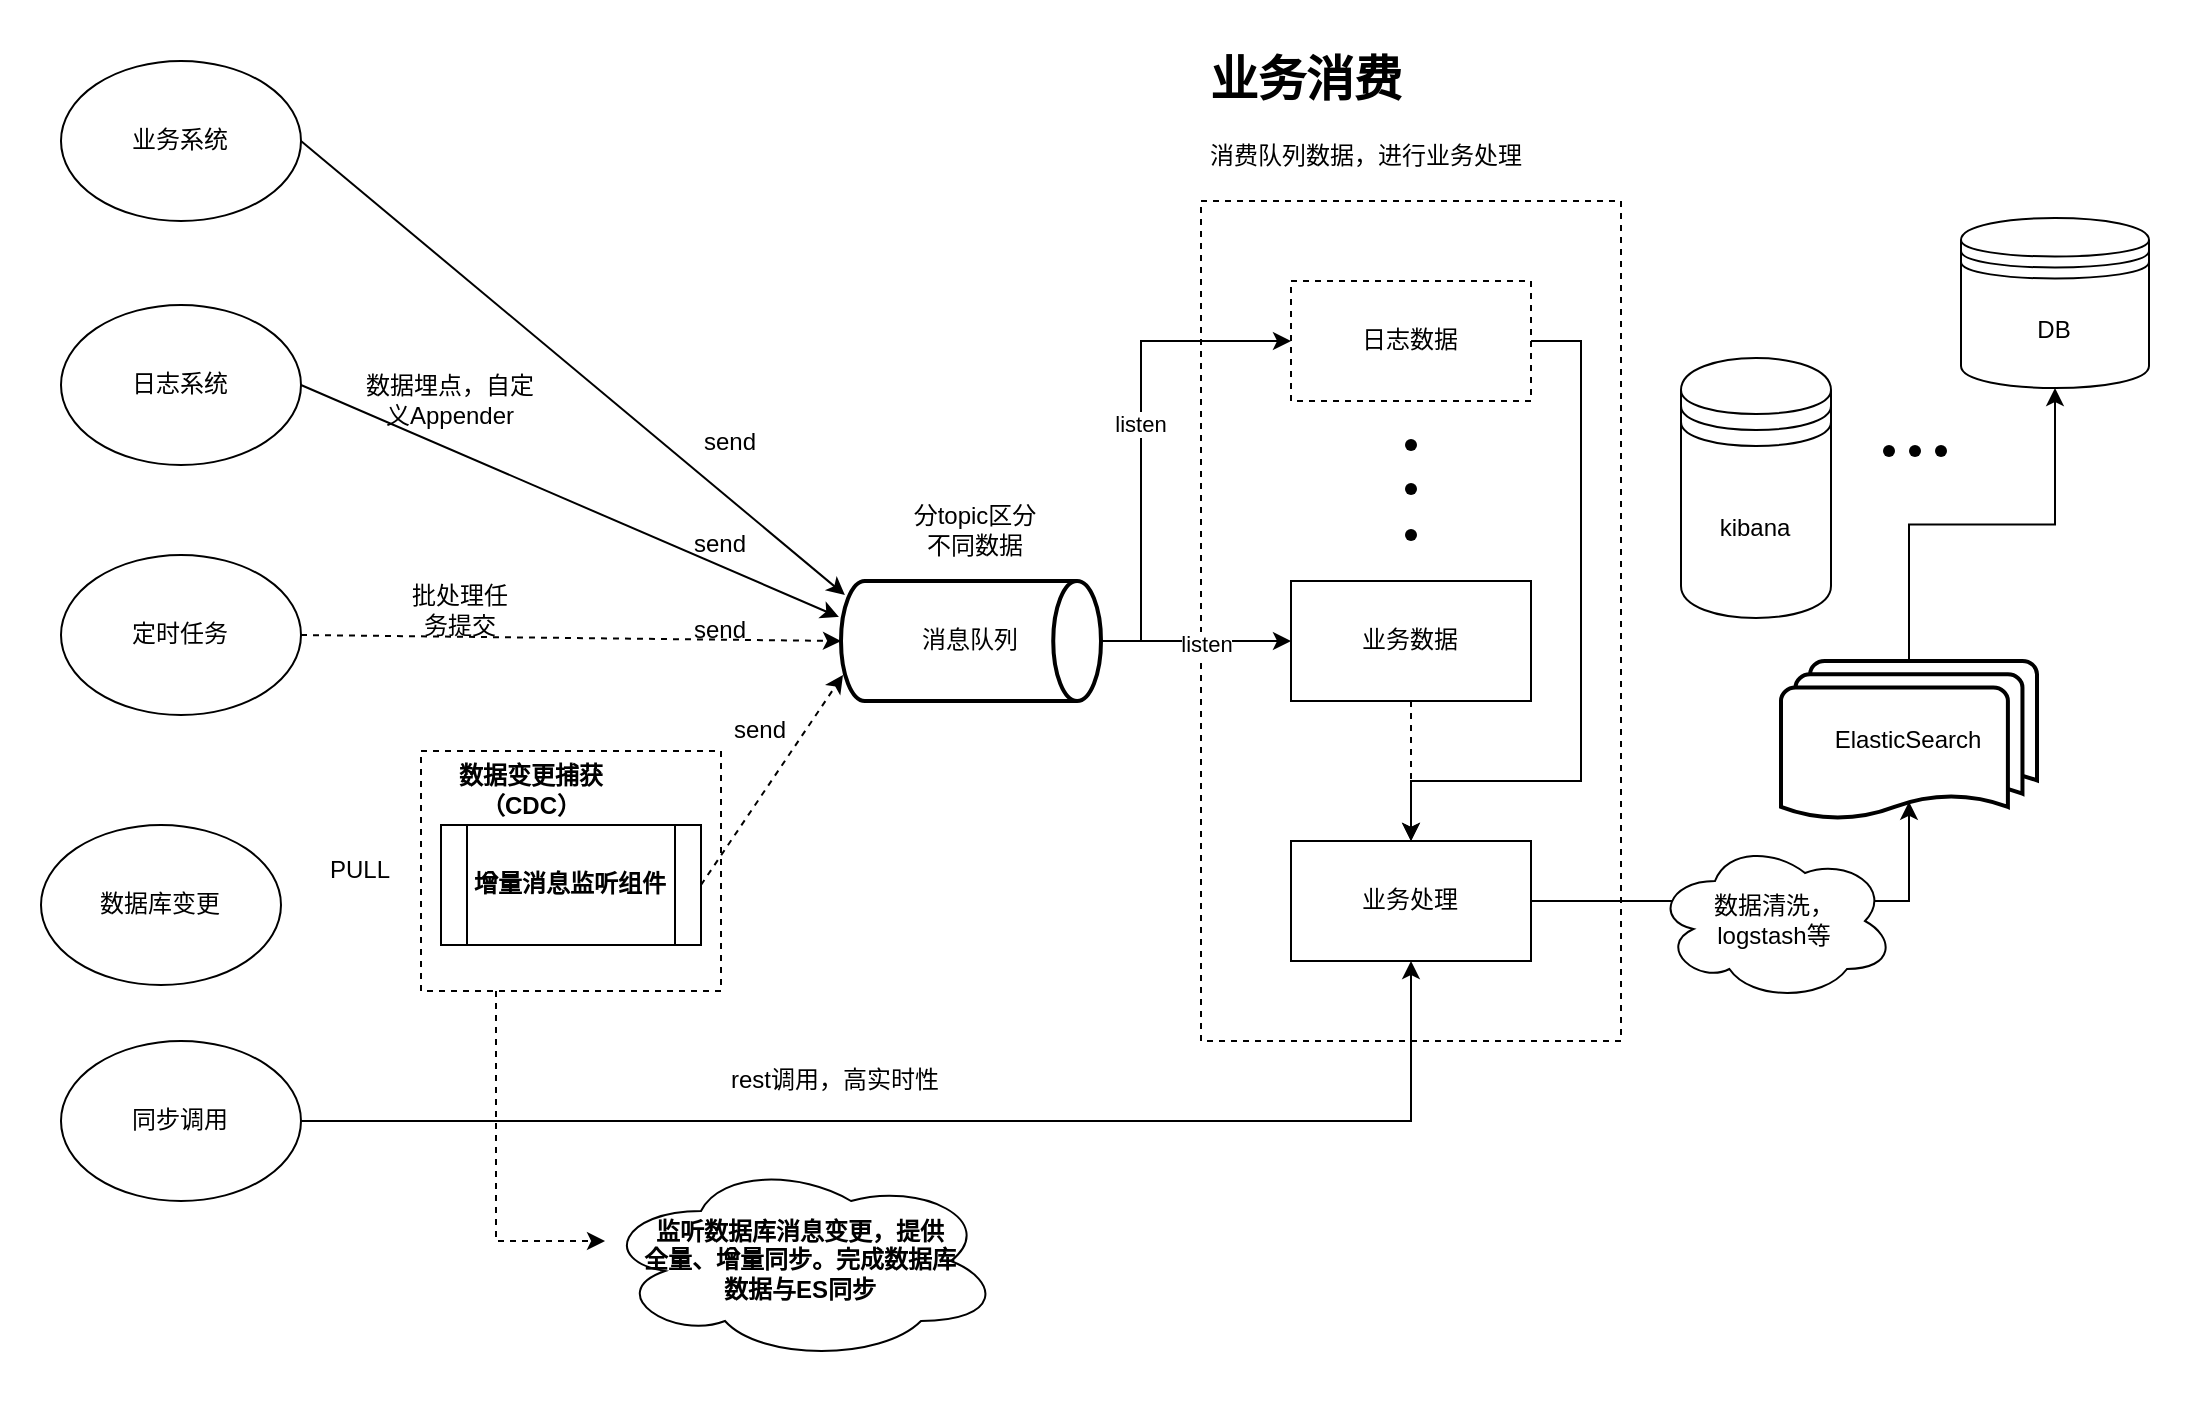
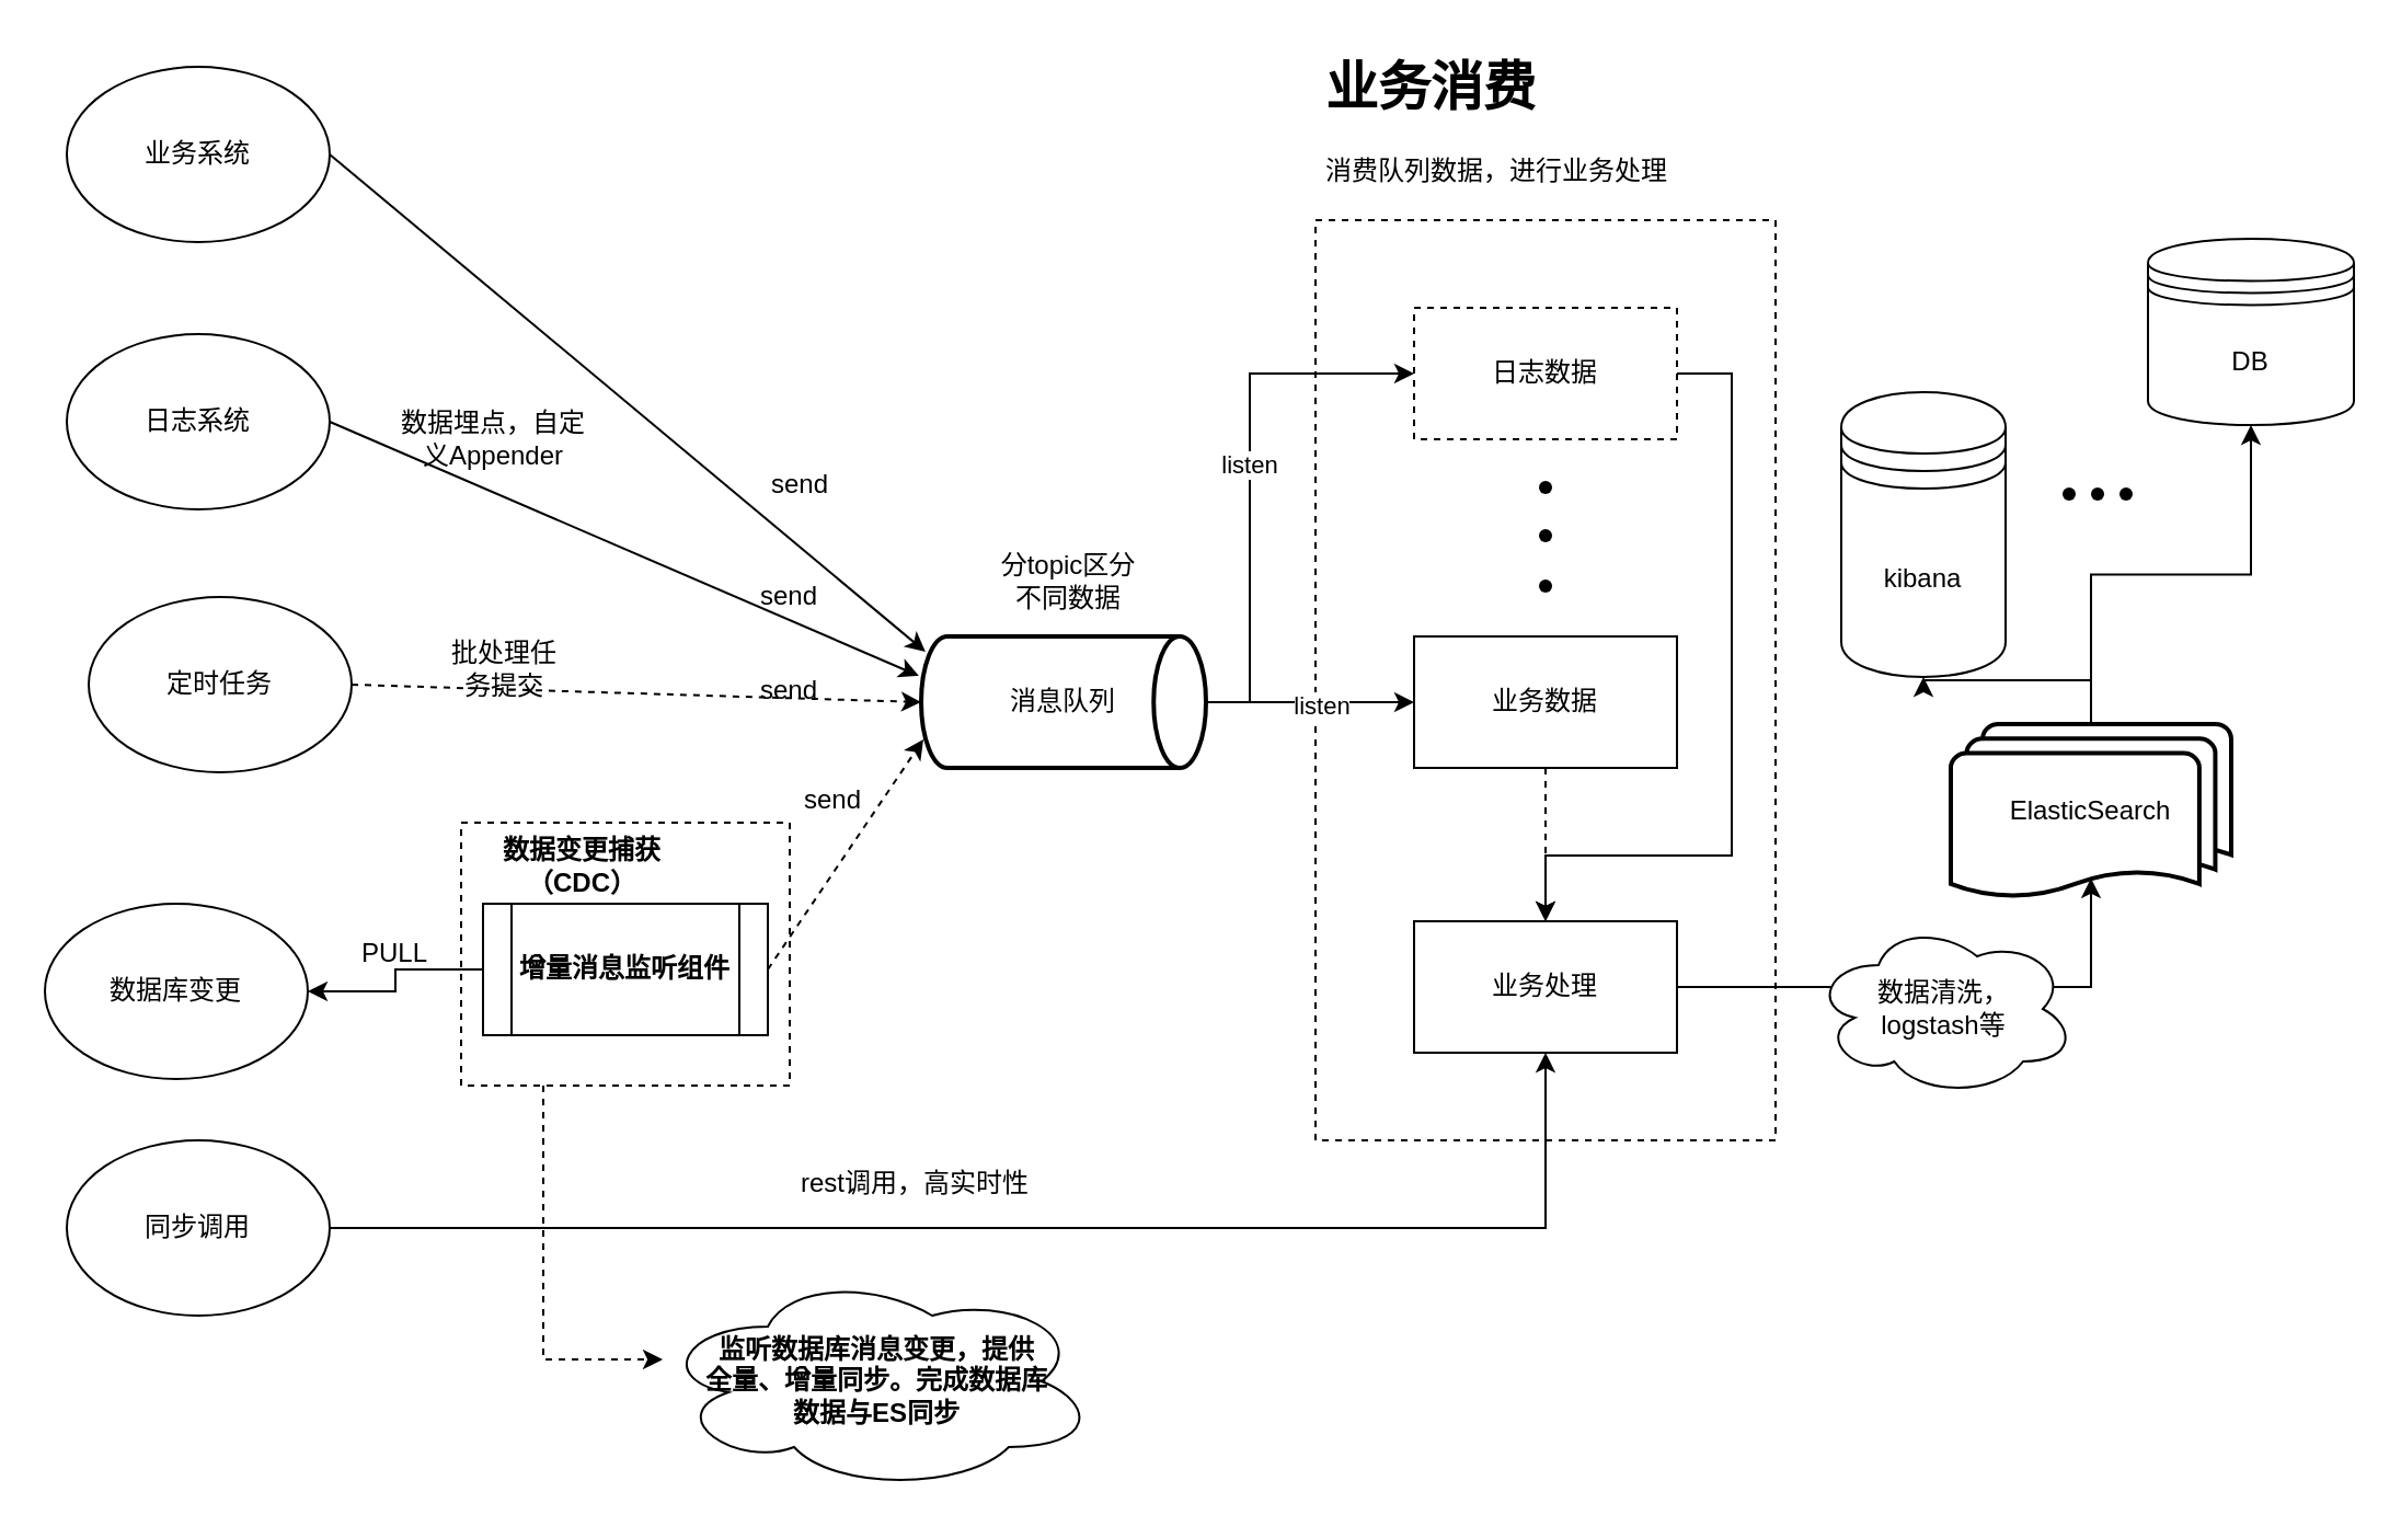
  <mxCell id="0" />
  <mxCell id="1" parent="0" />
  <mxCell id="2" style="edgeStyle=orthogonalEdgeStyle;rounded=0;orthogonalLoop=1;jettySize=auto;html=1;exitX=0.25;exitY=1;exitDx=0;exitDy=0;dashed=1;" edge="1" parent="1" source="3" target="51"><mxGeometry relative="1" as="geometry"><Array as="points"><mxPoint x="248" y="620" /></Array></mxGeometry></mxCell>
  <mxCell id="3" value="" style="rounded=0;whiteSpace=wrap;html=1;dashed=1;" vertex="1" parent="1"><mxGeometry x="210" y="375" width="150" height="120" as="geometry" /></mxCell>
  <mxCell id="4" value="" style="rounded=0;whiteSpace=wrap;html=1;dashed=1;" parent="1" vertex="1"><mxGeometry x="600" y="100" width="210" height="420" as="geometry" /></mxCell>
  <mxCell id="5" style="rounded=0;orthogonalLoop=1;jettySize=auto;html=1;exitX=1;exitY=0.5;exitDx=0;exitDy=0;entryX=-0.008;entryY=0.3;entryDx=0;entryDy=0;entryPerimeter=0;" parent="1" source="6" target="15" edge="1"><mxGeometry relative="1" as="geometry" /></mxCell>
  <mxCell id="6" value="日志系统" style="ellipse;whiteSpace=wrap;html=1;" parent="1" vertex="1"><mxGeometry x="30" y="152" width="120" height="80" as="geometry" /></mxCell>
  <mxCell id="7" style="edgeStyle=orthogonalEdgeStyle;rounded=0;orthogonalLoop=1;jettySize=auto;html=1;exitX=1;exitY=0.5;exitDx=0;exitDy=0;entryX=0.5;entryY=1;entryDx=0;entryDy=0;" parent="1" source="8" target="34" edge="1"><mxGeometry relative="1" as="geometry"><Array as="points"><mxPoint x="705" y="560" /></Array></mxGeometry></mxCell>
  <mxCell id="8" value="同步调用" style="ellipse;whiteSpace=wrap;html=1;" parent="1" vertex="1"><mxGeometry x="30" y="520" width="120" height="80" as="geometry" /></mxCell>
  <mxCell id="9" value="数据库变更" style="ellipse;whiteSpace=wrap;html=1;" parent="1" vertex="1"><mxGeometry x="20" y="412" width="120" height="80" as="geometry" /></mxCell>
  <mxCell id="10" style="rounded=0;orthogonalLoop=1;jettySize=auto;html=1;exitX=1;exitY=0.5;exitDx=0;exitDy=0;entryX=0;entryY=0.5;entryDx=0;entryDy=0;entryPerimeter=0;dashed=1;" parent="1" source="11" target="15" edge="1"><mxGeometry relative="1" as="geometry" /></mxCell>
- <mxCell id="11" value="定时任务" style="ellipse;whiteSpace=wrap;html=1;" parent="1" vertex="1"><mxGeometry x="30" y="277" width="120" height="80" as="geometry" /></mxCell>
+ <mxCell id="11" value="定时任务" style="ellipse;whiteSpace=wrap;html=1;" parent="1" vertex="1"><mxGeometry x="40" y="272" width="120" height="80" as="geometry" /></mxCell>
  <mxCell id="12" style="edgeStyle=orthogonalEdgeStyle;rounded=0;orthogonalLoop=1;jettySize=auto;html=1;exitX=1;exitY=0.5;exitDx=0;exitDy=0;exitPerimeter=0;entryX=0;entryY=0.5;entryDx=0;entryDy=0;" parent="1" source="15" target="30" edge="1"><mxGeometry relative="1" as="geometry"><Array as="points"><mxPoint x="570" y="320" /><mxPoint x="570" y="170" /></Array></mxGeometry></mxCell>
  <mxCell id="13" value="listen" style="edgeLabel;html=1;align=center;verticalAlign=middle;resizable=0;points=[];" parent="12" vertex="1" connectable="0"><mxGeometry x="0.053" y="1" relative="1" as="geometry"><mxPoint as="offset" /></mxGeometry></mxCell>
  <mxCell id="14" style="edgeStyle=orthogonalEdgeStyle;rounded=0;orthogonalLoop=1;jettySize=auto;html=1;exitX=1;exitY=0.5;exitDx=0;exitDy=0;exitPerimeter=0;entryX=0;entryY=0.5;entryDx=0;entryDy=0;" parent="1" source="15" target="32" edge="1"><mxGeometry relative="1" as="geometry" /></mxCell>
  <mxCell id="15" value="消息队列" style="strokeWidth=2;html=1;shape=mxgraph.flowchart.direct_data;whiteSpace=wrap;" parent="1" vertex="1"><mxGeometry x="420" y="290" width="130" height="60" as="geometry" /></mxCell>
  <mxCell id="16" value="数据埋点，自定义Appender" style="text;html=1;strokeColor=none;fillColor=none;align=center;verticalAlign=middle;whiteSpace=wrap;rounded=0;" parent="1" vertex="1"><mxGeometry x="180" y="185" width="90" height="30" as="geometry" /></mxCell>
+ <mxCell id="17" style="edgeStyle=orthogonalEdgeStyle;rounded=0;orthogonalLoop=1;jettySize=auto;html=1;exitX=0.5;exitY=0;exitDx=0;exitDy=0;exitPerimeter=0;entryX=0.5;entryY=1;entryDx=0;entryDy=0;" parent="1" source="19" target="20" edge="1"><mxGeometry relative="1" as="geometry" /></mxCell>
  <mxCell id="18" style="edgeStyle=orthogonalEdgeStyle;rounded=0;orthogonalLoop=1;jettySize=auto;html=1;exitX=0.5;exitY=0;exitDx=0;exitDy=0;exitPerimeter=0;entryX=0.5;entryY=1;entryDx=0;entryDy=0;" parent="1" source="19" target="36" edge="1"><mxGeometry relative="1" as="geometry" /></mxCell>
  <mxCell id="19" value="ElasticSearch" style="strokeWidth=2;html=1;shape=mxgraph.flowchart.multi-document;whiteSpace=wrap;" parent="1" vertex="1"><mxGeometry x="890" y="330" width="128" height="80" as="geometry" /></mxCell>
  <mxCell id="20" value="kibana" style="shape=datastore;whiteSpace=wrap;html=1;" parent="1" vertex="1"><mxGeometry x="840" y="178.5" width="75" height="130" as="geometry" /></mxCell>
  <mxCell id="21" style="rounded=0;orthogonalLoop=1;jettySize=auto;html=1;exitX=1;exitY=0.5;exitDx=0;exitDy=0;dashed=1;" parent="1" source="23" edge="1"><mxGeometry relative="1" as="geometry"><mxPoint x="421" y="337" as="targetPoint" /></mxGeometry></mxCell>
+ <mxCell id="22" style="edgeStyle=orthogonalEdgeStyle;rounded=0;orthogonalLoop=1;jettySize=auto;html=1;exitX=0;exitY=0.5;exitDx=0;exitDy=0;entryX=1;entryY=0.5;entryDx=0;entryDy=0;" parent="1" source="23" target="9" edge="1"><mxGeometry relative="1" as="geometry" /></mxCell>
  <mxCell id="23" value="&lt;b&gt;增量消息监听组件&lt;/b&gt;" style="shape=process;whiteSpace=wrap;html=1;backgroundOutline=1;" parent="1" vertex="1"><mxGeometry x="220" y="412" width="130" height="60" as="geometry" /></mxCell>
  <mxCell id="24" value="批处理任务提交" style="text;html=1;strokeColor=none;fillColor=none;align=center;verticalAlign=middle;whiteSpace=wrap;rounded=0;" parent="1" vertex="1"><mxGeometry x="200" y="290" width="60" height="30" as="geometry" /></mxCell>
  <mxCell id="25" value="PULL" style="text;html=1;strokeColor=none;fillColor=none;align=center;verticalAlign=middle;whiteSpace=wrap;rounded=0;" parent="1" vertex="1"><mxGeometry x="150" y="420" width="60" height="30" as="geometry" /></mxCell>
  <mxCell id="26" value="send" style="text;html=1;strokeColor=none;fillColor=none;align=center;verticalAlign=middle;whiteSpace=wrap;rounded=0;" parent="1" vertex="1"><mxGeometry x="350" y="350" width="60" height="30" as="geometry" /></mxCell>
  <mxCell id="27" value="send" style="text;html=1;strokeColor=none;fillColor=none;align=center;verticalAlign=middle;whiteSpace=wrap;rounded=0;" parent="1" vertex="1"><mxGeometry x="330" y="300" width="60" height="30" as="geometry" /></mxCell>
  <mxCell id="28" value="send" style="text;html=1;strokeColor=none;fillColor=none;align=center;verticalAlign=middle;whiteSpace=wrap;rounded=0;" parent="1" vertex="1"><mxGeometry x="330" y="257" width="60" height="30" as="geometry" /></mxCell>
  <mxCell id="29" style="edgeStyle=orthogonalEdgeStyle;rounded=0;orthogonalLoop=1;jettySize=auto;html=1;exitX=1;exitY=0.5;exitDx=0;exitDy=0;entryX=0.5;entryY=0;entryDx=0;entryDy=0;" parent="1" source="30" target="34" edge="1"><mxGeometry relative="1" as="geometry"><Array as="points"><mxPoint x="790" y="170" /><mxPoint x="790" y="390" /><mxPoint x="705" y="390" /></Array></mxGeometry></mxCell>
  <mxCell id="30" value="日志数据" style="rounded=0;whiteSpace=wrap;html=1;dashed=1;" parent="1" vertex="1"><mxGeometry x="645" y="140" width="120" height="60" as="geometry" /></mxCell>
  <mxCell id="31" style="edgeStyle=orthogonalEdgeStyle;rounded=0;orthogonalLoop=1;jettySize=auto;html=1;exitX=0.5;exitY=1;exitDx=0;exitDy=0;dashed=1;" parent="1" source="32" target="34" edge="1"><mxGeometry relative="1" as="geometry" /></mxCell>
  <mxCell id="32" value="业务数据" style="rounded=0;whiteSpace=wrap;html=1;" parent="1" vertex="1"><mxGeometry x="645" y="290" width="120" height="60" as="geometry" /></mxCell>
  <mxCell id="33" style="edgeStyle=orthogonalEdgeStyle;rounded=0;orthogonalLoop=1;jettySize=auto;html=1;exitX=1;exitY=0.5;exitDx=0;exitDy=0;entryX=0.5;entryY=0.88;entryDx=0;entryDy=0;entryPerimeter=0;" parent="1" source="34" target="19" edge="1"><mxGeometry relative="1" as="geometry" /></mxCell>
  <mxCell id="34" value="业务处理" style="rounded=0;whiteSpace=wrap;html=1;" parent="1" vertex="1"><mxGeometry x="645" y="420" width="120" height="60" as="geometry" /></mxCell>
  <mxCell id="35" value="listen" style="edgeLabel;html=1;align=center;verticalAlign=middle;resizable=0;points=[];" parent="1" vertex="1" connectable="0"><mxGeometry x="579" y="221" as="geometry"><mxPoint x="23" y="100" as="offset" /></mxGeometry></mxCell>
  <mxCell id="36" value="DB" style="shape=datastore;whiteSpace=wrap;html=1;" parent="1" vertex="1"><mxGeometry x="980" y="108.5" width="94" height="85" as="geometry" /></mxCell>
  <mxCell id="37" value="数据清洗，&lt;br&gt;logstash等" style="ellipse;shape=cloud;whiteSpace=wrap;html=1;" parent="1" vertex="1"><mxGeometry x="827" y="420" width="120" height="80" as="geometry" /></mxCell>
  <mxCell id="38" value="" style="shape=waypoint;sketch=0;fillStyle=solid;size=6;pointerEvents=1;points=[];fillColor=none;resizable=0;rotatable=0;perimeter=centerPerimeter;snapToPoint=1;" parent="1" vertex="1"><mxGeometry x="960" y="215" width="20" height="20" as="geometry" /></mxCell>
  <mxCell id="39" value="" style="shape=waypoint;sketch=0;fillStyle=solid;size=6;pointerEvents=1;points=[];fillColor=none;resizable=0;rotatable=0;perimeter=centerPerimeter;snapToPoint=1;" parent="1" vertex="1"><mxGeometry x="947" y="215" width="20" height="20" as="geometry" /></mxCell>
  <mxCell id="40" value="" style="shape=waypoint;sketch=0;fillStyle=solid;size=6;pointerEvents=1;points=[];fillColor=none;resizable=0;rotatable=0;perimeter=centerPerimeter;snapToPoint=1;" parent="1" vertex="1"><mxGeometry x="934" y="215" width="20" height="20" as="geometry" /></mxCell>
  <mxCell id="41" value="分topic区分不同数据" style="text;html=1;strokeColor=none;fillColor=none;align=center;verticalAlign=middle;whiteSpace=wrap;rounded=0;" parent="1" vertex="1"><mxGeometry x="455" y="250" width="65" height="30" as="geometry" /></mxCell>
  <mxCell id="42" value="数据变更捕获（CDC）" style="text;html=1;strokeColor=none;fillColor=none;align=center;verticalAlign=middle;whiteSpace=wrap;rounded=0;fontStyle=1" vertex="1" parent="1"><mxGeometry x="222.5" y="380" width="85" height="30" as="geometry" /></mxCell>
  <mxCell id="43" value="" style="shape=waypoint;sketch=0;fillStyle=solid;size=6;pointerEvents=1;points=[];fillColor=none;resizable=0;rotatable=0;perimeter=centerPerimeter;snapToPoint=1;" vertex="1" parent="1"><mxGeometry x="695" y="212" width="20" height="20" as="geometry" /></mxCell>
  <mxCell id="44" value="" style="shape=waypoint;sketch=0;fillStyle=solid;size=6;pointerEvents=1;points=[];fillColor=none;resizable=0;rotatable=0;perimeter=centerPerimeter;snapToPoint=1;" vertex="1" parent="1"><mxGeometry x="695" y="234" width="20" height="20" as="geometry" /></mxCell>
  <mxCell id="45" value="" style="shape=waypoint;sketch=0;fillStyle=solid;size=6;pointerEvents=1;points=[];fillColor=none;resizable=0;rotatable=0;perimeter=centerPerimeter;snapToPoint=1;" vertex="1" parent="1"><mxGeometry x="695" y="257" width="20" height="20" as="geometry" /></mxCell>
  <mxCell id="46" value="rest调用，高实时性" style="text;html=1;strokeColor=none;fillColor=none;align=center;verticalAlign=middle;whiteSpace=wrap;rounded=0;" vertex="1" parent="1"><mxGeometry x="360" y="525" width="115" height="30" as="geometry" /></mxCell>
  <mxCell id="47" style="rounded=0;orthogonalLoop=1;jettySize=auto;html=1;exitX=1;exitY=0.5;exitDx=0;exitDy=0;entryX=0.015;entryY=0.117;entryDx=0;entryDy=0;entryPerimeter=0;" edge="1" parent="1" source="48" target="15"><mxGeometry relative="1" as="geometry"><mxPoint x="430" y="300" as="targetPoint" /></mxGeometry></mxCell>
  <mxCell id="48" value="业务系统" style="ellipse;whiteSpace=wrap;html=1;" vertex="1" parent="1"><mxGeometry x="30" y="30" width="120" height="80" as="geometry" /></mxCell>
  <mxCell id="49" value="send" style="text;html=1;strokeColor=none;fillColor=none;align=center;verticalAlign=middle;whiteSpace=wrap;rounded=0;" vertex="1" parent="1"><mxGeometry x="335" y="206" width="60" height="30" as="geometry" /></mxCell>
  <mxCell id="50" value="&lt;h1&gt;业务消费&lt;/h1&gt;&lt;p&gt;消费队列数据，进行业务处理&lt;/p&gt;" style="text;html=1;strokeColor=none;fillColor=none;spacing=5;spacingTop=-20;whiteSpace=wrap;overflow=hidden;rounded=0;" vertex="1" parent="1"><mxGeometry x="600" y="20" width="190" height="120" as="geometry" /></mxCell>
  <mxCell id="51" value="&lt;b&gt;监听数据库消息变更，提供&lt;br&gt;全量、增量同步。完成数据库&lt;br&gt;数据与ES同步&lt;/b&gt;" style="ellipse;shape=cloud;whiteSpace=wrap;html=1;" vertex="1" parent="1"><mxGeometry x="300" y="580" width="200" height="100" as="geometry" /></mxCell>
